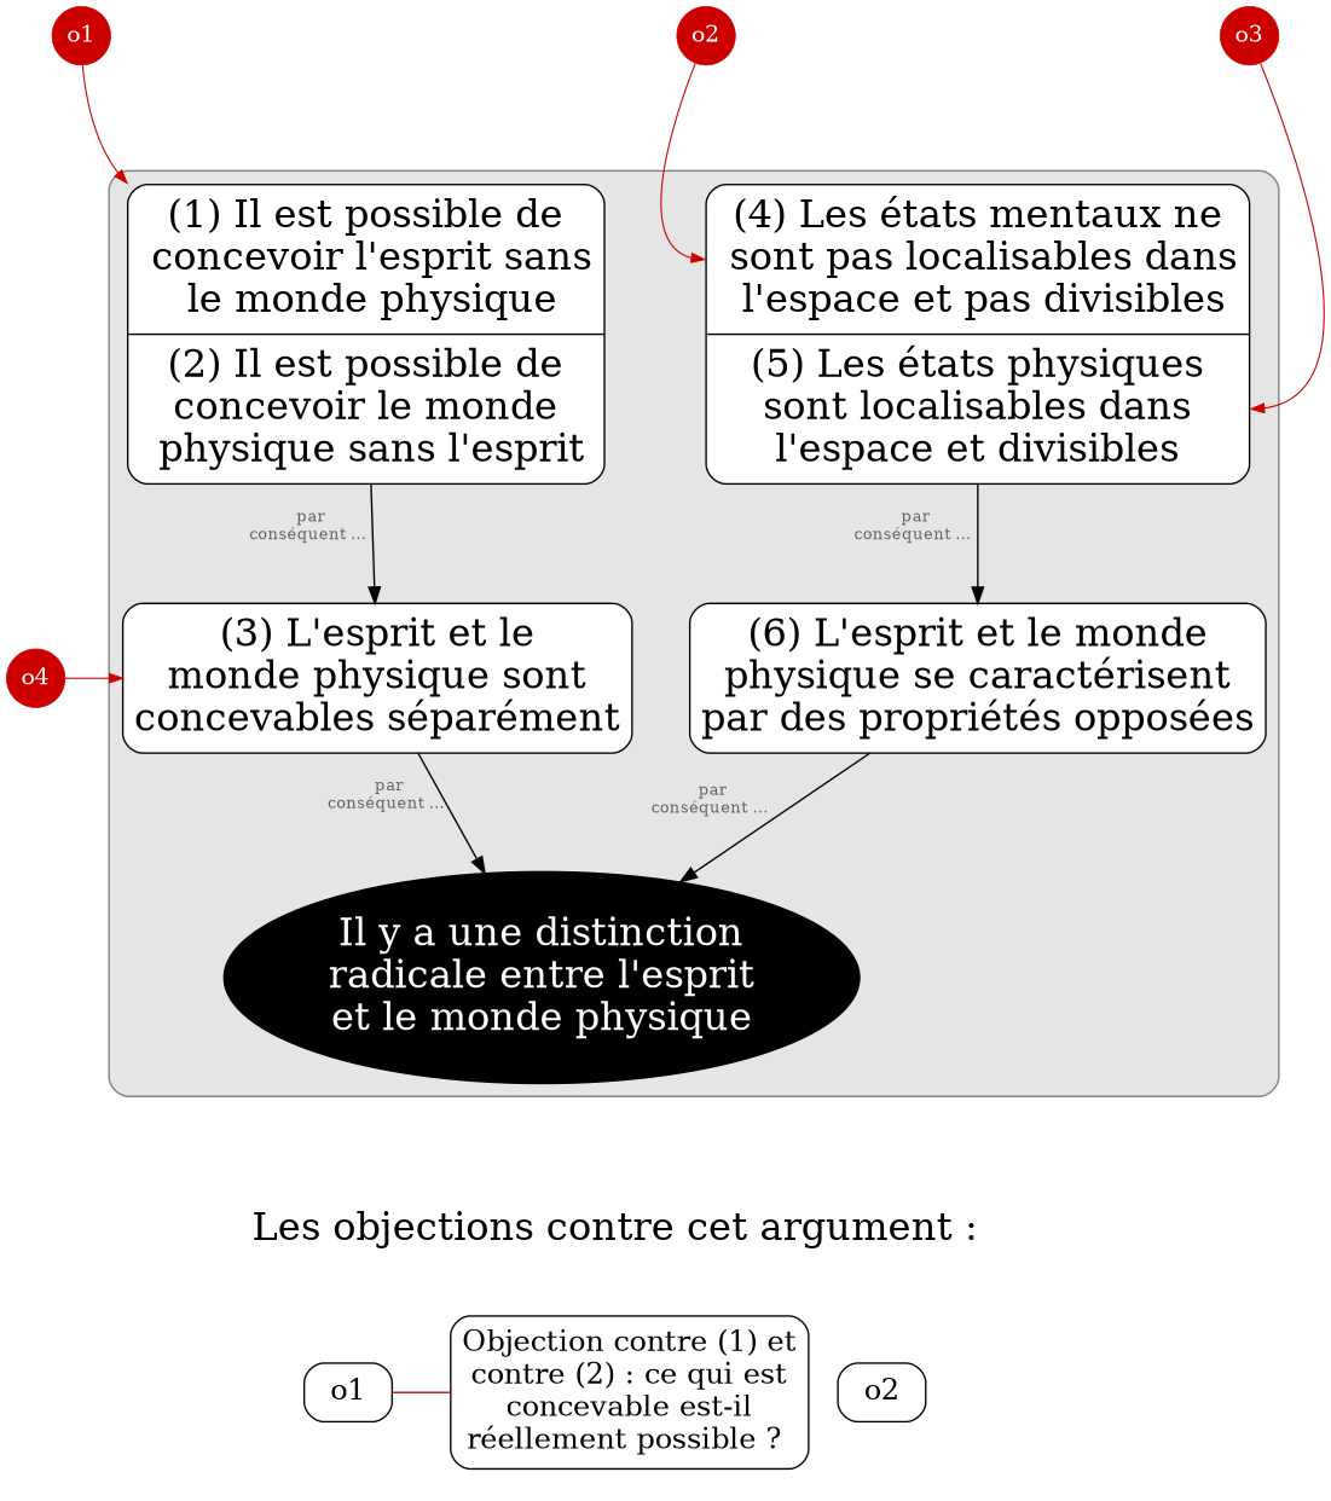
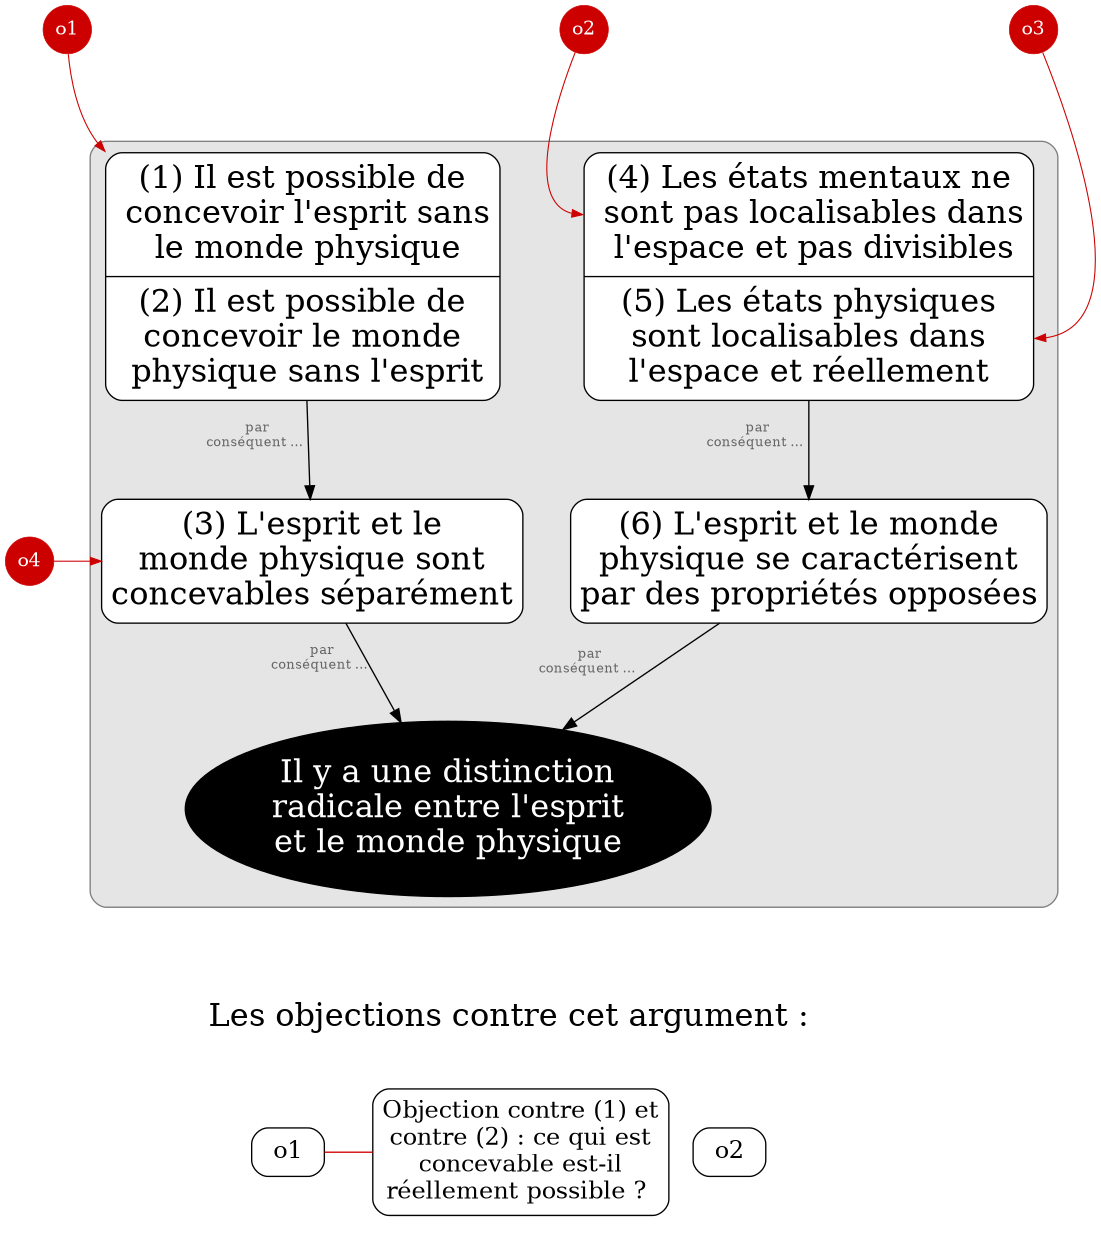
  digraph {
    newrank=true
    splines=true
    node [color=black fillcolor=white fontcolor=black margin=0.1 penwidth=1 shape=box style="filled,rounded" fontsize=24]
    edge [arrowsize=0.8 color=red3 minlen=2 penwidth=0.8]
    n1 [color=red3 fillcolor=red3 fontcolor=white label=o4 margin=0 penwidth=0.5 shape=circle style="rounded, filled" fontsize=""]
    n2 [label="(3) L'esprit et le\nmonde physique sont\nconcevables séparément"]
    n3 [label="(6) L'esprit et le monde\nphysique se caractérisent\npar des propriétés opposées"]
    n4 [label="{<p1> (1) Il est possible de\n concevoir l'esprit sans\n le monde physique\n|<p2> (2)  Il est possible de\n concevoir le monde \n physique sans l'esprit}" shape=record]
-   n5 [label="{<p4> (4) Les états mentaux ne\n sont pas localisables dans\n l'espace et pas divisibles\n|<p5> (5)  Les états physiques\nsont localisables dans\nl'espace et divisibles}" shape=record]
+   n5 [label="{<p4> (4) Les états mentaux ne\n sont pas localisables dans\n l'espace et pas divisibles\n|<p5> (5)  Les états physiques\nsont localisables dans\nl'espace et réellement}" shape=record]
    n6 [fillcolor=black fontcolor=white label="Il y a une distinction\nradicale entre l'esprit\net le monde physique" shape=ellipse]
    n7 [fontsize=18 label=o1]
    n8 [fontsize=18 label="Objection contre (1) et\ncontre (2) : ce qui est\nconcevable est-il\nréellement possible ? "]
    n9 [fontsize=18 label=o2]
    n10 [color=red3 fillcolor=red3 fontcolor=white label=o1 margin=0 penwidth=0.5 shape=circle style="rounded, filled" fontsize=""]
    n11 [color=red3 fillcolor=red3 fontcolor=white label=o2 margin=0 penwidth=0.5 shape=circle style="rounded, filled" fontsize=""]
    n12 [color=red3 fillcolor=red3 fontcolor=white label=o3 margin=0 penwidth=0.5 shape=circle style="rounded, filled" fontsize=""]
    subgraph sub_1 {
      rank=same
      n1
      n2
    }
    subgraph cluster_2 {
      bgcolor=grey90
      color=grey50
      style=rounded
      n4
      n5
      n6
      subgraph sub_3 {
        bgcolor=grey90
        color=grey50
        rank=same
        style=rounded
        n2
        n3
      }
    }
    subgraph cluster_4 {
      color=white
      fontsize=24
      label="\nLes objections contre cet argument :\n\n"
      n9
      subgraph sub_5 {
        color=white
        fontsize=24
        label="\nLes objections contre cet argument :\n\n"
        rank=same
        n7
        n8
      }
    }
    n1 -> n2
    n2 -> n3 [arrowsize=1 color=black fontcolor=grey40 fontsize=10 penwidth=1 style=invis xlabel="par\nconséquent … "]
    n2 -> n6 [arrowsize=1 color=black fontcolor=grey40 fontsize=10 penwidth=1 xlabel="par\nconséquent … "]
    n3 -> n6 [arrowsize=1 color=black fontcolor=grey40 fontsize=10 penwidth=1 xlabel="par\nconséquent … "]
    n4 -> n2 [arrowsize=1 color=black fontcolor=grey40 fontsize=10 penwidth=1 xlabel="par\nconséquent … "]
    n5 -> n3 [arrowsize=1 color=black fontcolor=grey40 fontsize=10 penwidth=1 xlabel="par\nconséquent … "]
    n6 -> n7 [style=invis]
    n6 -> n9 [style=invis]
    n7 -> n8 [arrowhead=none penwidth=1]
    n10 -> n1 [style=invis]
    n10 -> n4 [headport=nw]
    n11 -> n5 [headport="p4:w"]
    n12 -> n5 [headport="p5:e"]
  }
